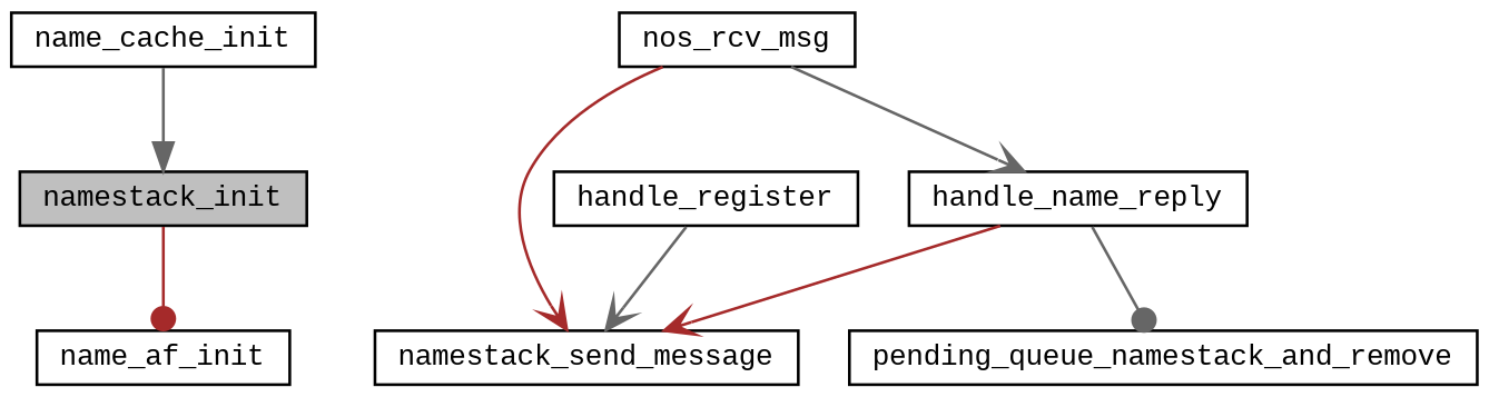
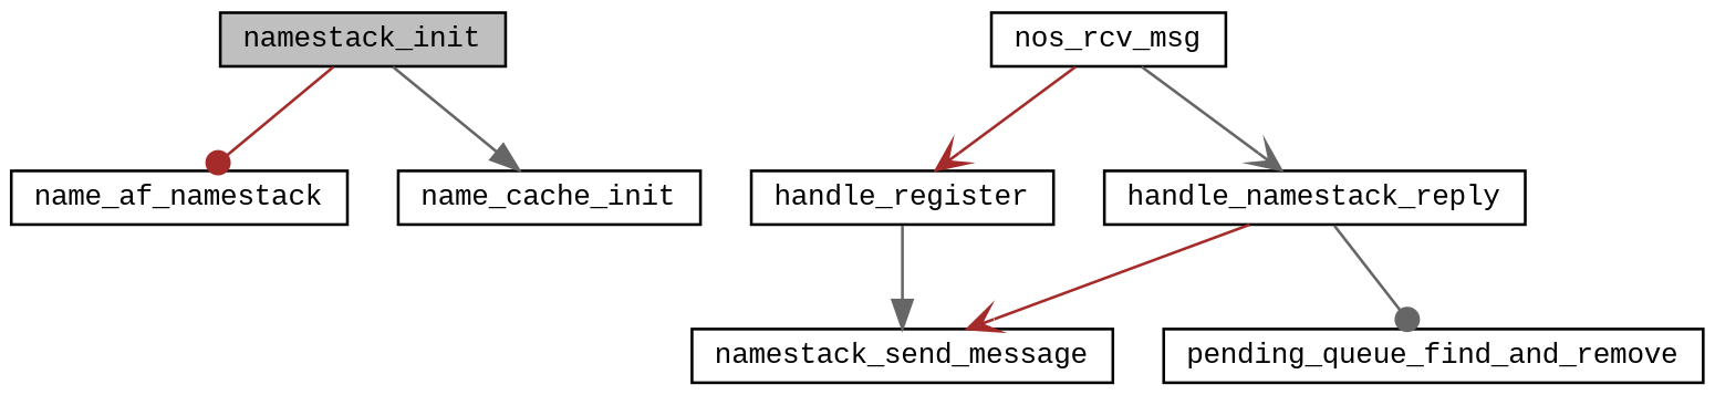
  digraph {
    fontname="Liberation Mono"
    rankdir=TB
    node [color=black fillcolor=white fontname="Liberation Mono" fontsize=10 shape=record style=filled]
    edge [arrowhead=vee color=gray40 fontname="Liberation Mono" fontsize=10 labelfontname=FreeSans labelfontsize=10 style=solid]
    n1 [fillcolor=grey75 fontcolor=black height=0.2 label=namestack_init width=0.4]
-   n2 [height=0.2 label=name_af_init width=0.4]
+   n2 [height=0.2 label=name_af_namestack width=0.4]
    n3 [height=0.2 label=name_cache_init width=0.4]
    n4 [height=0.2 label=nos_rcv_msg width=0.4]
-   n5 [height=0.2 label=handle_name_reply width=0.4]
+   n5 [height=0.2 label=handle_namestack_reply width=0.4]
    n6 [height=0.2 label=handle_register width=0.4]
    n7 [height=0.2 label=namestack_send_message width=0.4]
-   n8 [height=0.2 label=pending_queue_namestack_and_remove width=0.4]
+   n8 [height=0.2 label=pending_queue_find_and_remove width=0.4]
    n1 -> n2 [arrowhead=dot color=brown]
-   n3 -> n1 [arrowhead=normal]
+   n1 -> n3 [arrowhead=normal]
    n4 -> n5
-   n4 -> n7 [color=brown]
+   n4 -> n6 [color=brown]
    n5 -> n7 [color=brown]
    n5 -> n8 [arrowhead=dot]
-   n6 -> n7
+   n6 -> n7 [arrowhead=normal]
  }
